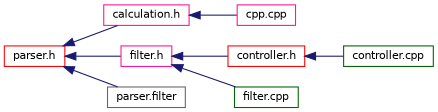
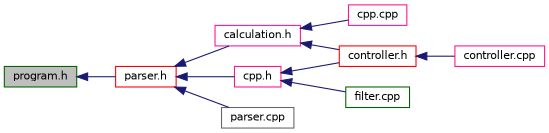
  digraph {
    rankdir=LR
    node [color=darkgreen fillcolor=white fontname=Helvetica fontsize=10 shape=record style=filled]
    edge [color=midnightblue dir=back fontname=Helvetica fontsize=10 labelfontname=Helvetica labelfontsize=10 style=solid]
+   n1 [fillcolor=grey75 fontcolor=black height=0.2 label="program.h" width=0.4]
    n2 [color=red height=0.2 label="parser.h" width=0.4]
    n3 [color=deeppink height=0.2 label="calculation.h" width=0.4]
-   n4 [color=deeppink height=0.2 label="filter.h" width=0.4]
-   n5 [color=gray40 height=0.2 label="parser.filter" width=0.4]
+   n4 [color=deeppink height=0.2 label="cpp.h" width=0.4]
+   n5 [color=gray40 height=0.2 label="parser.cpp" width=0.4]
    n6 [color=deeppink height=0.2 label="cpp.cpp" width=0.4]
    n7 [color=red height=0.2 label="controller.h" width=0.4]
    n8 [height=0.2 label="filter.cpp" width=0.4]
-   n9 [height=0.2 label="controller.cpp" width=0.4]
+   n9 [color=deeppink height=0.2 label="controller.cpp" width=0.4]
+   n1 -> n2
    n2 -> n3
    n2 -> n4
    n2 -> n5
    n3 -> n6
+   n3 -> n7
    n4 -> n7
    n4 -> n8
    n7 -> n9
  }
